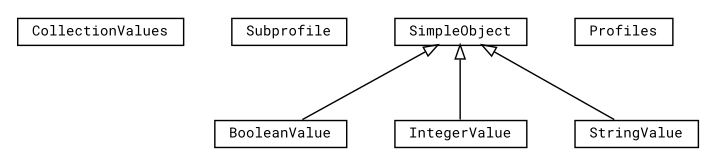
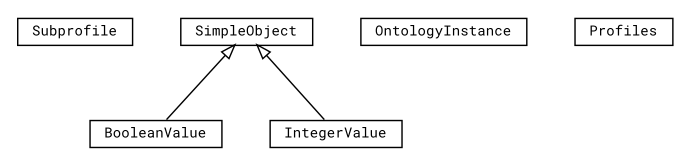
  digraph {
    fontname="Roboto Mono"
    nodesep=0.25
    ranksep=0.5
    node [fontcolor=black fontname="Roboto Mono" fontsize=10.0 shape=plaintext]
    edge [arrowtail=empty dir=back fontname="Roboto Mono" fontsize=10 headport=p labelfontname=Helvetica labelfontsize=10 tailport=p]
-   n1 [label=<<table title="org.universAAL.tools.ucc.model.jaxb.CollectionValues" border="0" cellborder="1" cellspacing="0" cellpadding="2" port="p" href="./CollectionValues.html"> 		<tr><td><table border="0" cellspacing="0" cellpadding="1"> <tr><td align="center" balign="center"> CollectionValues </td></tr> 		</table></td></tr> 		</table>>]
    n2 [label=<<table title="org.universAAL.tools.ucc.model.jaxb.Subprofile" border="0" cellborder="1" cellspacing="0" cellpadding="2" port="p" href="./Subprofile.html"> 		<tr><td><table border="0" cellspacing="0" cellpadding="1"> <tr><td align="center" balign="center"> Subprofile </td></tr> 		</table></td></tr> 		</table>>]
    n3 [label=<<table title="org.universAAL.tools.ucc.model.jaxb.SimpleObject" border="0" cellborder="1" cellspacing="0" cellpadding="2" port="p" href="./SimpleObject.html"> 		<tr><td><table border="0" cellspacing="0" cellpadding="1"> <tr><td align="center" balign="center"> SimpleObject </td></tr> 		</table></td></tr> 		</table>>]
    n4 [label=<<table title="org.universAAL.tools.ucc.model.jaxb.BooleanValue" border="0" cellborder="1" cellspacing="0" cellpadding="2" port="p" href="./BooleanValue.html"> 		<tr><td><table border="0" cellspacing="0" cellpadding="1"> <tr><td align="center" balign="center"> BooleanValue </td></tr> 		</table></td></tr> 		</table>>]
    n5 [label=<<table title="org.universAAL.tools.ucc.model.jaxb.IntegerValue" border="0" cellborder="1" cellspacing="0" cellpadding="2" port="p" href="./IntegerValue.html"> 		<tr><td><table border="0" cellspacing="0" cellpadding="1"> <tr><td align="center" balign="center"> IntegerValue </td></tr> 		</table></td></tr> 		</table>>]
-   n6 [label=<<table title="org.universAAL.tools.ucc.model.jaxb.StringValue" border="0" cellborder="1" cellspacing="0" cellpadding="2" port="p" href="./StringValue.html"> 		<tr><td><table border="0" cellspacing="0" cellpadding="1"> <tr><td align="center" balign="center"> StringValue </td></tr> 		</table></td></tr> 		</table>>]
+   n7 [label=<<table title="org.universAAL.tools.ucc.model.jaxb.OntologyInstance" border="0" cellborder="1" cellspacing="0" cellpadding="2" port="p" href="./OntologyInstance.html"> 		<tr><td><table border="0" cellspacing="0" cellpadding="1"> <tr><td align="center" balign="center"> OntologyInstance </td></tr> 		</table></td></tr> 		</table>>]
    n8 [label=<<table title="org.universAAL.tools.ucc.model.jaxb.Profiles" border="0" cellborder="1" cellspacing="0" cellpadding="2" port="p" href="./Profiles.html"> 		<tr><td><table border="0" cellspacing="0" cellpadding="1"> <tr><td align="center" balign="center"> Profiles </td></tr> 		</table></td></tr> 		</table>>]
    n3 -> n4
    n3 -> n5
-   n3 -> n6
  }
